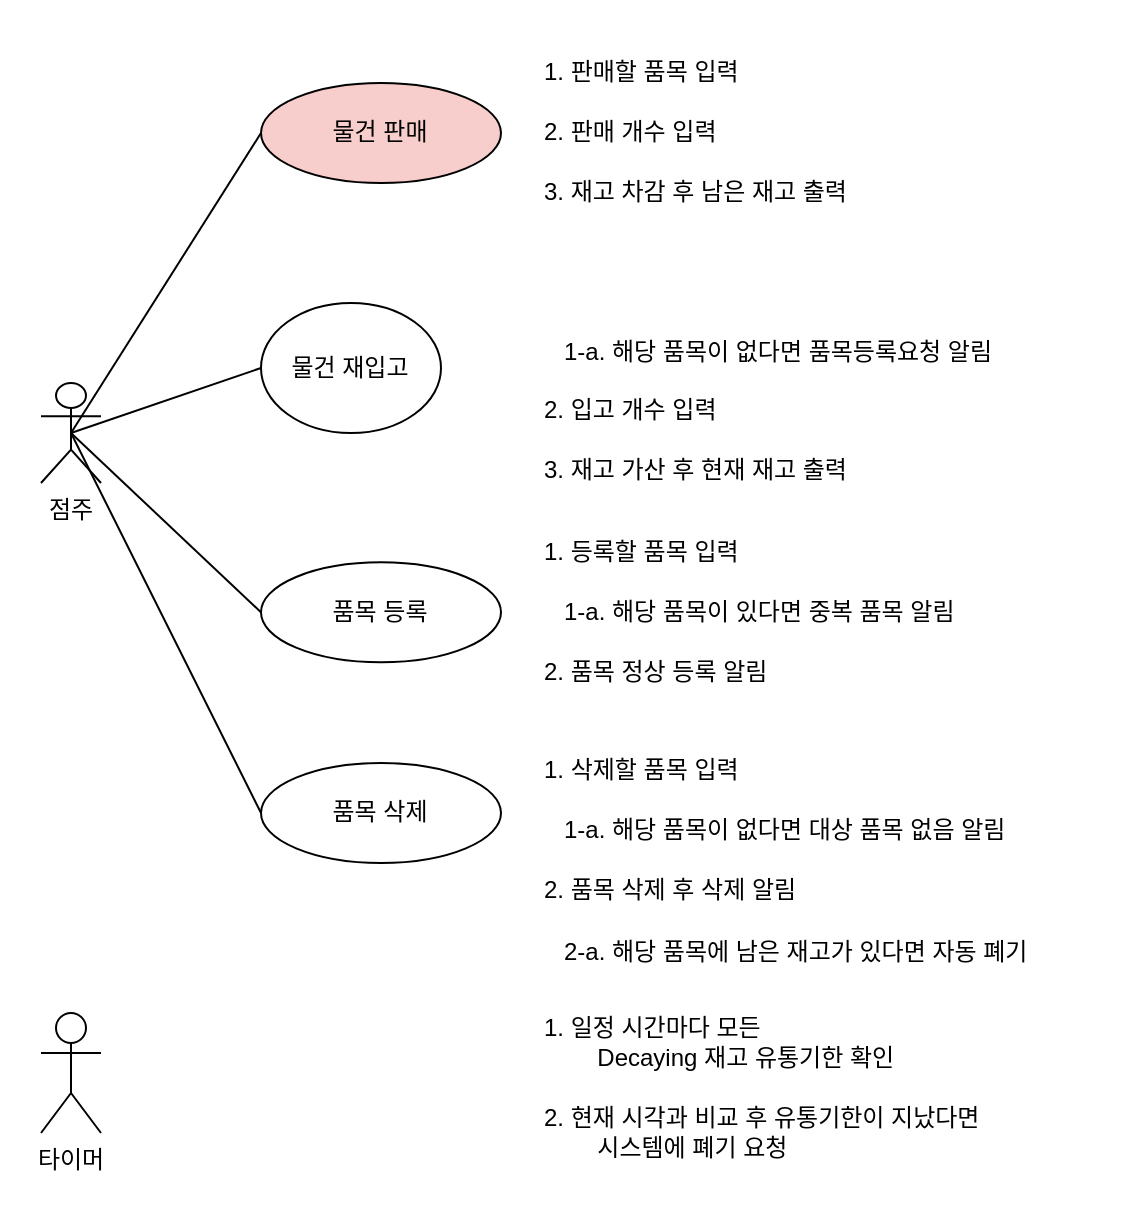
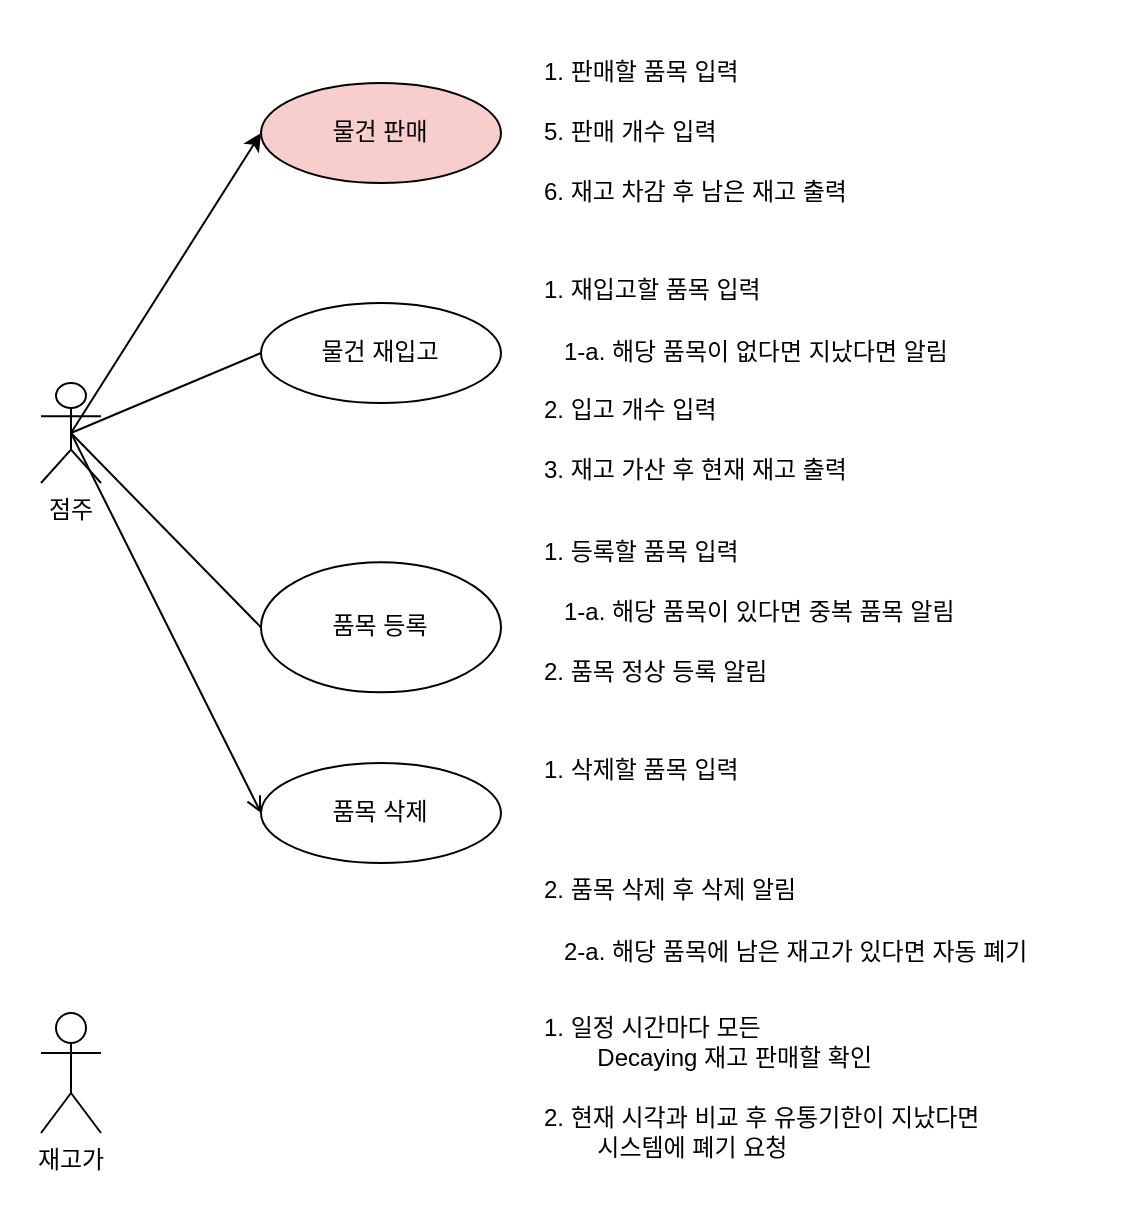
  <mxCell id="0" />
  <mxCell id="1" parent="0" />
  <mxCell id="2" value="점주" style="shape=umlActor;verticalLabelPosition=bottom;verticalAlign=top;html=1;outlineConnect=0;" parent="1" vertex="1"><mxGeometry x="20" y="191" width="30" height="50" as="geometry" /></mxCell>
  <mxCell id="3" value="물건 판매" style="ellipse;whiteSpace=wrap;html=1;fillColor=#f8cecc;" parent="1" vertex="1"><mxGeometry x="130" y="41" width="120" height="50" as="geometry" /></mxCell>
- <mxCell id="4" value="물건 재입고" style="ellipse;whiteSpace=wrap;html=1;" parent="1" vertex="1"><mxGeometry x="130" y="151" width="90" height="65" as="geometry" /></mxCell>
- <mxCell id="5" value="품목 등록" style="ellipse;whiteSpace=wrap;html=1;" parent="1" vertex="1"><mxGeometry x="130" y="280.67" width="120" height="50" as="geometry" /></mxCell>
+ <mxCell id="4" value="물건 재입고" style="ellipse;whiteSpace=wrap;html=1;" parent="1" vertex="1"><mxGeometry x="130" y="151" width="120" height="50" as="geometry" /></mxCell>
+ <mxCell id="5" value="품목 등록" style="ellipse;whiteSpace=wrap;html=1;" parent="1" vertex="1"><mxGeometry x="130" y="280.67" width="120" height="65" as="geometry" /></mxCell>
  <mxCell id="6" value="품목 삭제" style="ellipse;whiteSpace=wrap;html=1;" parent="1" vertex="1"><mxGeometry x="130" y="381" width="120" height="50" as="geometry" /></mxCell>
- <mxCell id="7" value="" style="endArrow=none;html=1;rounded=0;exitX=0.5;exitY=0.5;exitDx=0;exitDy=0;exitPerimeter=0;entryX=0;entryY=0.5;entryDx=0;entryDy=0;" parent="1" source="2" target="3" edge="1"><mxGeometry width="50" height="50" relative="1" as="geometry"><mxPoint x="40" y="201" as="sourcePoint" /><mxPoint x="90" y="151" as="targetPoint" /></mxGeometry></mxCell>
+ <mxCell id="7" value="" style="endArrow=classic;html=1;rounded=0;exitX=0.5;exitY=0.5;exitDx=0;exitDy=0;exitPerimeter=0;entryX=0;entryY=0.5;entryDx=0;entryDy=0;" parent="1" source="2" target="3" edge="1"><mxGeometry width="50" height="50" relative="1" as="geometry"><mxPoint x="40" y="201" as="sourcePoint" /><mxPoint x="90" y="151" as="targetPoint" /></mxGeometry></mxCell>
  <mxCell id="8" value="" style="endArrow=none;html=1;rounded=0;exitX=0.5;exitY=0.5;exitDx=0;exitDy=0;exitPerimeter=0;entryX=0;entryY=0.5;entryDx=0;entryDy=0;" parent="1" source="2" target="4" edge="1"><mxGeometry width="50" height="50" relative="1" as="geometry"><mxPoint x="35" y="211" as="sourcePoint" /><mxPoint x="140" y="106" as="targetPoint" /></mxGeometry></mxCell>
  <mxCell id="9" value="" style="endArrow=none;html=1;rounded=0;exitX=0.5;exitY=0.5;exitDx=0;exitDy=0;exitPerimeter=0;entryX=0;entryY=0.5;entryDx=0;entryDy=0;" parent="1" source="2" target="5" edge="1"><mxGeometry width="50" height="50" relative="1" as="geometry"><mxPoint x="35" y="211" as="sourcePoint" /><mxPoint x="140" y="176" as="targetPoint" /></mxGeometry></mxCell>
- <mxCell id="10" value="" style="endArrow=none;html=1;rounded=0;exitX=0.5;exitY=0.5;exitDx=0;exitDy=0;exitPerimeter=0;entryX=0;entryY=0.5;entryDx=0;entryDy=0;" parent="1" source="2" target="6" edge="1"><mxGeometry width="50" height="50" relative="1" as="geometry"><mxPoint x="45" y="231" as="sourcePoint" /><mxPoint x="140" y="246" as="targetPoint" /></mxGeometry></mxCell>
- <mxCell id="11" value="타이머" style="shape=umlActor;verticalLabelPosition=bottom;verticalAlign=top;html=1;outlineConnect=0;" parent="1" vertex="1"><mxGeometry x="20" y="506" width="30" height="60" as="geometry" /></mxCell>
+ <mxCell id="10" value="" style="endArrow=open;html=1;rounded=0;exitX=0.5;exitY=0.5;exitDx=0;exitDy=0;exitPerimeter=0;entryX=0;entryY=0.5;entryDx=0;entryDy=0;" parent="1" source="2" target="6" edge="1"><mxGeometry width="50" height="50" relative="1" as="geometry"><mxPoint x="45" y="231" as="sourcePoint" /><mxPoint x="140" y="246" as="targetPoint" /></mxGeometry></mxCell>
+ <mxCell id="11" value="재고가" style="shape=umlActor;verticalLabelPosition=bottom;verticalAlign=top;html=1;outlineConnect=0;" parent="1" vertex="1"><mxGeometry x="20" y="506" width="30" height="60" as="geometry" /></mxCell>
  <mxCell id="12" value="1. 판매할 품목 입력" style="text;html=1;strokeColor=none;fillColor=none;align=left;verticalAlign=middle;whiteSpace=wrap;rounded=0;" parent="1" vertex="1"><mxGeometry x="270" y="20.5" width="150" height="30" as="geometry" /></mxCell>
- <mxCell id="13" value="2. 판매 개수 입력" style="text;html=1;strokeColor=none;fillColor=none;align=left;verticalAlign=middle;whiteSpace=wrap;rounded=0;" parent="1" vertex="1"><mxGeometry x="270" y="50.5" width="150" height="30" as="geometry" /></mxCell>
- <mxCell id="14" value="3. 재고 차감 후 남은 재고 출력" style="text;html=1;strokeColor=none;fillColor=none;align=left;verticalAlign=middle;whiteSpace=wrap;rounded=0;" parent="1" vertex="1"><mxGeometry x="270" y="80.5" width="170" height="30" as="geometry" /></mxCell>
- <mxCell id="16" value="1-a. 해당 품목이 없다면 품목등록요청 알림" style="text;html=1;strokeColor=none;fillColor=none;align=left;verticalAlign=middle;whiteSpace=wrap;rounded=0;" parent="1" vertex="1"><mxGeometry x="280" y="161" width="250" height="30" as="geometry" /></mxCell>
+ <mxCell id="13" value="5. 판매 개수 입력" style="text;html=1;strokeColor=none;fillColor=none;align=left;verticalAlign=middle;whiteSpace=wrap;rounded=0;" parent="1" vertex="1"><mxGeometry x="270" y="50.5" width="150" height="30" as="geometry" /></mxCell>
+ <mxCell id="14" value="6. 재고 차감 후 남은 재고 출력" style="text;html=1;strokeColor=none;fillColor=none;align=left;verticalAlign=middle;whiteSpace=wrap;rounded=0;" parent="1" vertex="1"><mxGeometry x="270" y="80.5" width="170" height="30" as="geometry" /></mxCell>
+ <mxCell id="15" value="1. 재입고할 품목 입력" style="text;html=1;strokeColor=none;fillColor=none;align=left;verticalAlign=middle;whiteSpace=wrap;rounded=0;" parent="1" vertex="1"><mxGeometry x="270" y="130.33" width="150" height="30" as="geometry" /></mxCell>
+ <mxCell id="16" value="1-a. 해당 품목이 없다면 지났다면 알림" style="text;html=1;strokeColor=none;fillColor=none;align=left;verticalAlign=middle;whiteSpace=wrap;rounded=0;" parent="1" vertex="1"><mxGeometry x="280" y="161" width="250" height="30" as="geometry" /></mxCell>
  <mxCell id="17" value="2. 입고 개수 입력" style="text;html=1;strokeColor=none;fillColor=none;align=left;verticalAlign=middle;whiteSpace=wrap;rounded=0;" parent="1" vertex="1"><mxGeometry x="270" y="190.33" width="150" height="30" as="geometry" /></mxCell>
  <mxCell id="18" value="3. 재고 가산 후 현재 재고 출력" style="text;html=1;strokeColor=none;fillColor=none;align=left;verticalAlign=middle;whiteSpace=wrap;rounded=0;" parent="1" vertex="1"><mxGeometry x="270" y="220.33" width="170" height="30" as="geometry" /></mxCell>
  <mxCell id="19" value="1. 등록할 품목 입력" style="text;html=1;strokeColor=none;fillColor=none;align=left;verticalAlign=middle;whiteSpace=wrap;rounded=0;" parent="1" vertex="1"><mxGeometry x="270" y="260.67" width="150" height="30" as="geometry" /></mxCell>
  <mxCell id="20" value="2. 품목 정상 등록 알림" style="text;html=1;strokeColor=none;fillColor=none;align=left;verticalAlign=middle;whiteSpace=wrap;rounded=0;" parent="1" vertex="1"><mxGeometry x="270" y="321" width="170" height="30" as="geometry" /></mxCell>
  <mxCell id="21" value="1-a. 해당 품목이 있다면 중복 품목 알림" style="text;html=1;strokeColor=none;fillColor=none;align=left;verticalAlign=middle;whiteSpace=wrap;rounded=0;" parent="1" vertex="1"><mxGeometry x="280" y="291" width="250" height="30" as="geometry" /></mxCell>
  <mxCell id="22" value="1. 삭제할 품목 입력" style="text;html=1;strokeColor=none;fillColor=none;align=left;verticalAlign=middle;whiteSpace=wrap;rounded=0;" parent="1" vertex="1"><mxGeometry x="270" y="370.11" width="150" height="30" as="geometry" /></mxCell>
  <mxCell id="23" value="2. 품목 삭제 후 삭제 알림" style="text;html=1;strokeColor=none;fillColor=none;align=left;verticalAlign=middle;whiteSpace=wrap;rounded=0;" parent="1" vertex="1"><mxGeometry x="270" y="430.44" width="170" height="30" as="geometry" /></mxCell>
- <mxCell id="24" value="1-a. 해당 품목이 없다면 대상 품목 없음 알림" style="text;html=1;strokeColor=none;fillColor=none;align=left;verticalAlign=middle;whiteSpace=wrap;rounded=0;" parent="1" vertex="1"><mxGeometry x="280" y="400.44" width="250" height="30" as="geometry" /></mxCell>
  <mxCell id="25" value="2-a. 해당 품목에 남은 재고가 있다면 자동 폐기" style="text;html=1;strokeColor=none;fillColor=none;align=left;verticalAlign=middle;whiteSpace=wrap;rounded=0;" parent="1" vertex="1"><mxGeometry x="280" y="461" width="250" height="30" as="geometry" /></mxCell>
- <mxCell id="26" value="1. 일정 시간마다 모든 &lt;br&gt;&lt;span style=&quot;white-space: pre;&quot;&gt;&#09;&lt;/span&gt;Decaying 재고 유통기한 확인" style="text;html=1;strokeColor=none;fillColor=none;align=left;verticalAlign=middle;whiteSpace=wrap;rounded=0;" parent="1" vertex="1"><mxGeometry x="270" y="506" width="229" height="30" as="geometry" /></mxCell>
+ <mxCell id="26" value="1. 일정 시간마다 모든 &lt;br&gt;&lt;span style=&quot;white-space: pre;&quot;&gt;&#09;&lt;/span&gt;Decaying 재고 판매할 확인" style="text;html=1;strokeColor=none;fillColor=none;align=left;verticalAlign=middle;whiteSpace=wrap;rounded=0;" parent="1" vertex="1"><mxGeometry x="270" y="506" width="229" height="30" as="geometry" /></mxCell>
  <mxCell id="27" value="2. 현재 시각과 비교 후 유통기한이 지났다면&lt;br&gt;&lt;span style=&quot;white-space: pre;&quot;&gt;&#09;&lt;/span&gt;시스템에 폐기 요청" style="text;html=1;strokeColor=none;fillColor=none;align=left;verticalAlign=middle;whiteSpace=wrap;rounded=0;" parent="1" vertex="1"><mxGeometry x="270" y="551" width="270" height="30" as="geometry" /></mxCell>
